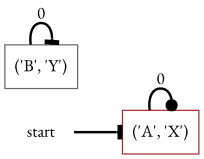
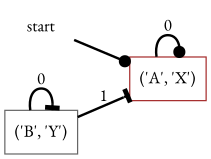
  digraph {
    fontname="EB Garamond"
    rankdir=LR
    node [fontname="EB Garamond" shape=box]
    edge [arrowhead=dot fontname="EB Garamond" style=bold]
    n1 [color=deeppink label=start shape=none]
    "('A', 'X')" [color=brown]
    "('B', 'Y')" [color=gray40]
-   n1 -> "('A', 'X')" [arrowhead=tee]
+   n1 -> "('A', 'X')"
    "('A', 'X')" -> "('A', 'X')" [label=0]
+   "('B', 'Y')" -> "('A', 'X')" [arrowhead=tee label=1]
    "('B', 'Y')" -> "('B', 'Y')" [arrowhead=tee label=0]
  }
